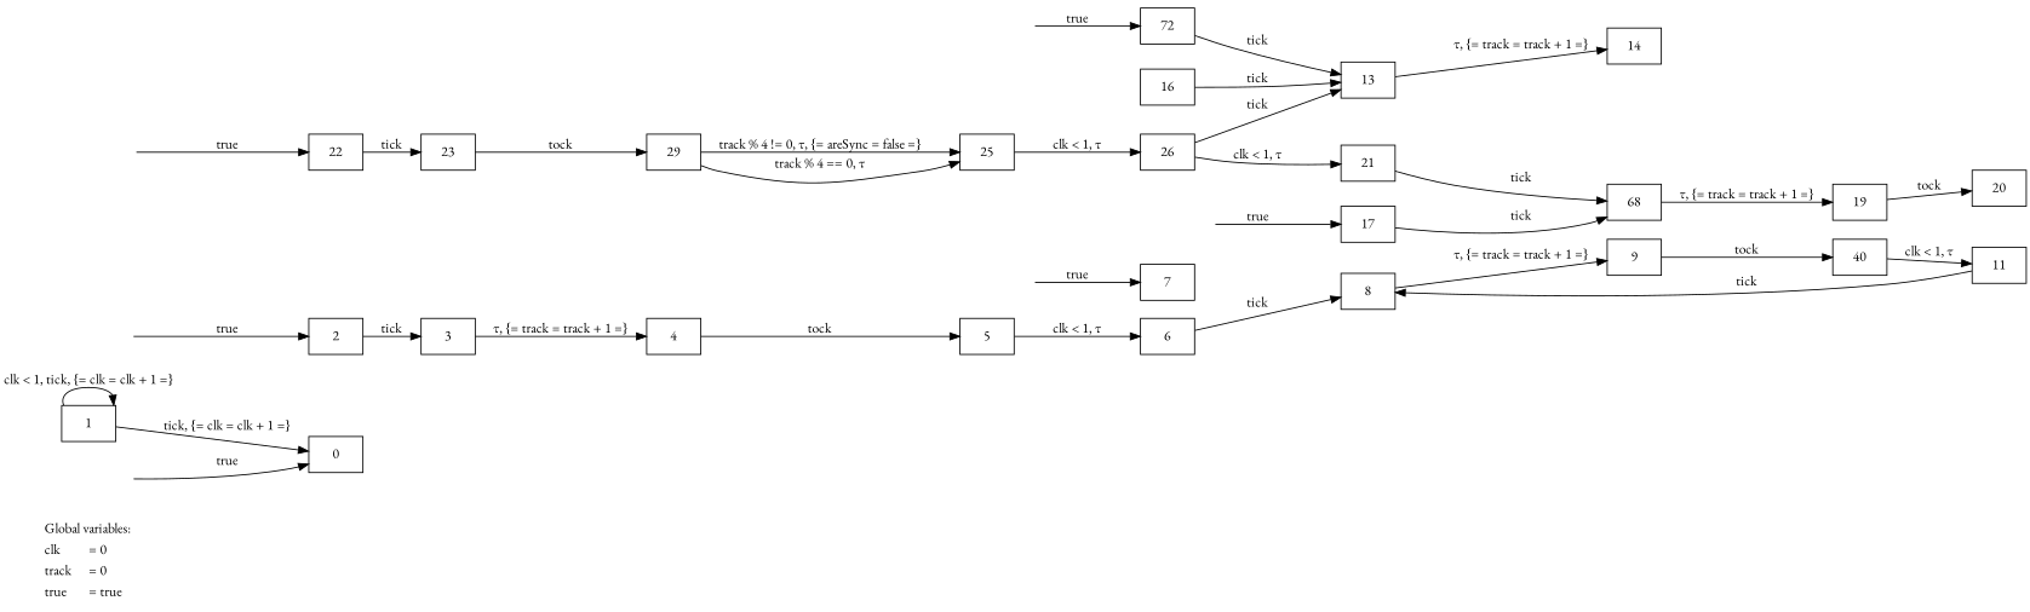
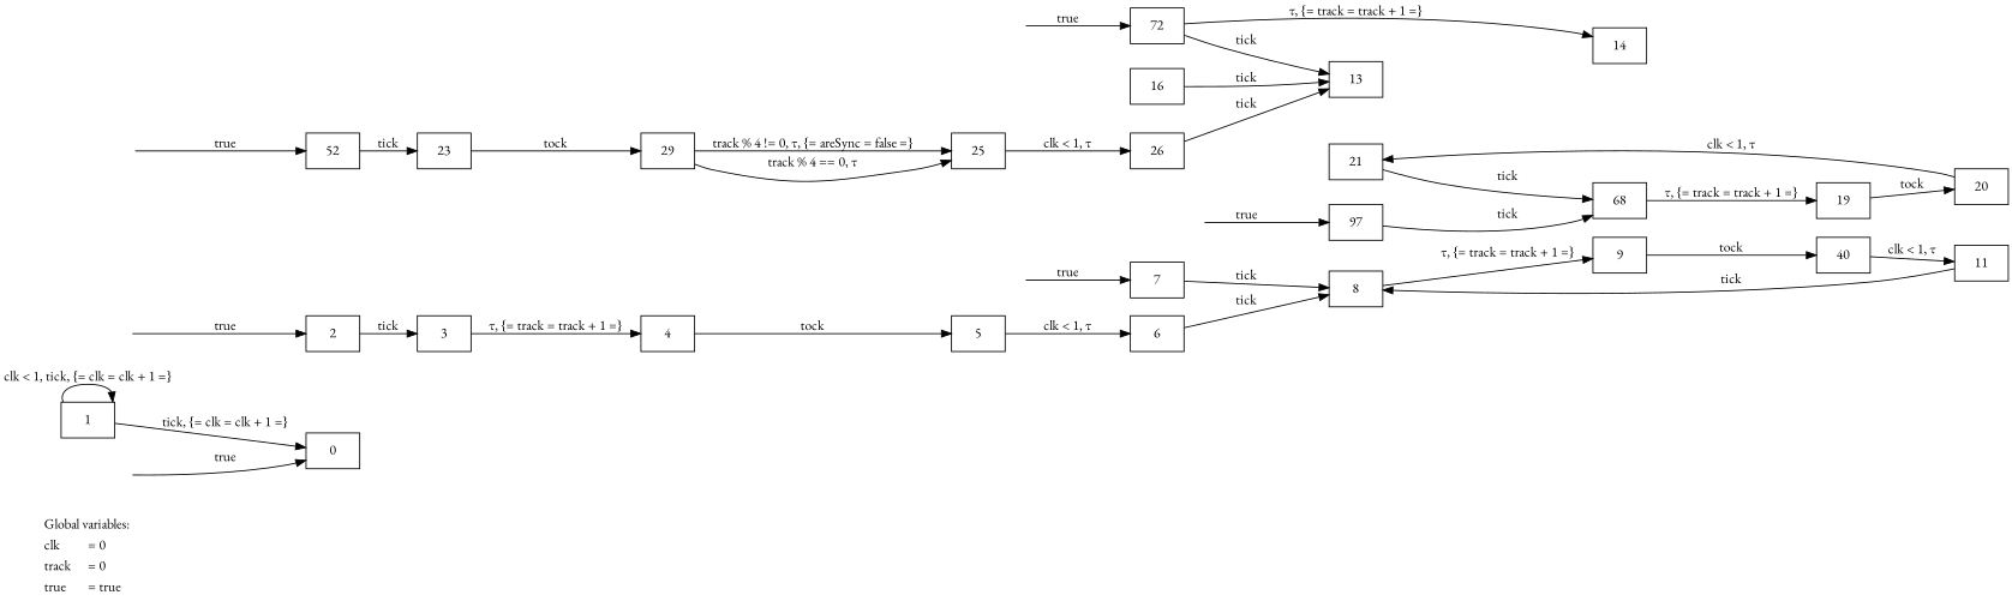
  digraph {
    fontname="EB Garamond"
    rankdir=LR
    node [fillcolor=white fontname="EB Garamond" shape=box style=filled]
    edge [fontname="EB Garamond"]
    n1 [fillcolor=transparent label=<<table border="0"><tr><td align="left" valign="top" colspan="2">Global variables:</td></tr><tr><td align="left" valign="top">clk</td><td align="left" valign="top" balign="left">= 0</td></tr><tr><td align="left" valign="top">track</td><td align="left" valign="top" balign="left">= 0</td></tr><tr><td align="left" valign="top">true</td><td align="left" valign="top" balign="left">= true</td></tr></table>> shape=plaintext]
    1
    0
    _____initial2 [shape=none style=invisible]
    2
    3
    4
    5
    6
    8
    _____initial7 [shape=none style=invisible]
    7
    9
    n14 [label=40]
    11
    _____initial12 [shape=none style=invisible]
    n17 [label=72]
    13
    14
    16
    _____initial17 [shape=none style=invisible]
    n22 [label=68]
-   17
+   17 [label=97]
    19
    20
    21
    _____initial22 [shape=none style=invisible]
-   22
+   22 [label=52]
    23
    n30 [label=29]
    25
    26
    _____initial27 [shape=none style=invisible]
    1 -> 1 [label=<clk &lt; 1, tick, {= clk = clk + 1 =}<br align="left" />>]
    1 -> 0 [label=<tick, {= clk = clk + 1 =}<br align="left" />>]
    _____initial2 -> 0 [label=<true<br align="left" />>]
    2 -> 3 [label=<tick<br align="left" />>]
    3 -> 4 [label=<τ, {= track = track + 1 =}<br align="left" />>]
    4 -> 5 [label=<tock<br align="left" />>]
    5 -> 6 [label=<clk &lt; 1, τ<br align="left" />>]
    6 -> 8 [label=<tick<br align="left" />>]
    8 -> 9 [label=<τ, {= track = track + 1 =}<br align="left" />>]
    _____initial7 -> 2 [label=<true<br align="left" />>]
+   7 -> 8 [label=<tick<br align="left" />>]
    9 -> n14 [label=<tock<br align="left" />>]
    n14 -> 11 [label=<clk &lt; 1, τ<br align="left" />>]
    11 -> 8 [label=<tick<br align="left" />>]
    _____initial12 -> 7 [label=<true<br align="left" />>]
    n17 -> 13 [label=<tick<br align="left" />>]
-   13 -> 14 [label=<τ, {= track = track + 1 =}<br align="left" />>]
+   n17 -> 14 [label=<τ, {= track = track + 1 =}<br align="left" />>]
    16 -> 13 [label=<tick<br align="left" />>]
    _____initial17 -> n17 [label=<true<br align="left" />>]
    n22 -> 19 [label=<τ, {= track = track + 1 =}<br align="left" />>]
    17 -> n22 [label=<tick<br align="left" />>]
    19 -> 20 [label=<tock<br align="left" />>]
-   26 -> 21 [label=<clk &lt; 1, τ<br align="left" />>]
+   20 -> 21 [label=<clk &lt; 1, τ<br align="left" />>]
    21 -> n22 [label=<tick<br align="left" />>]
    _____initial22 -> 17 [label=<true<br align="left" />>]
    22 -> 23 [label=<tick<br align="left" />>]
    23 -> n30 [label=<tock<br align="left" />>]
    n30 -> 25 [label=<track % 4 != 0, τ, {= areSync = false =}<br align="left" />>]
    n30 -> 25 [label=<track % 4 == 0, τ<br align="left" />>]
    25 -> 26 [label=<clk &lt; 1, τ<br align="left" />>]
    26 -> 13 [label=<tick<br align="left" />>]
    _____initial27 -> 22 [label=<true<br align="left" />>]
  }
